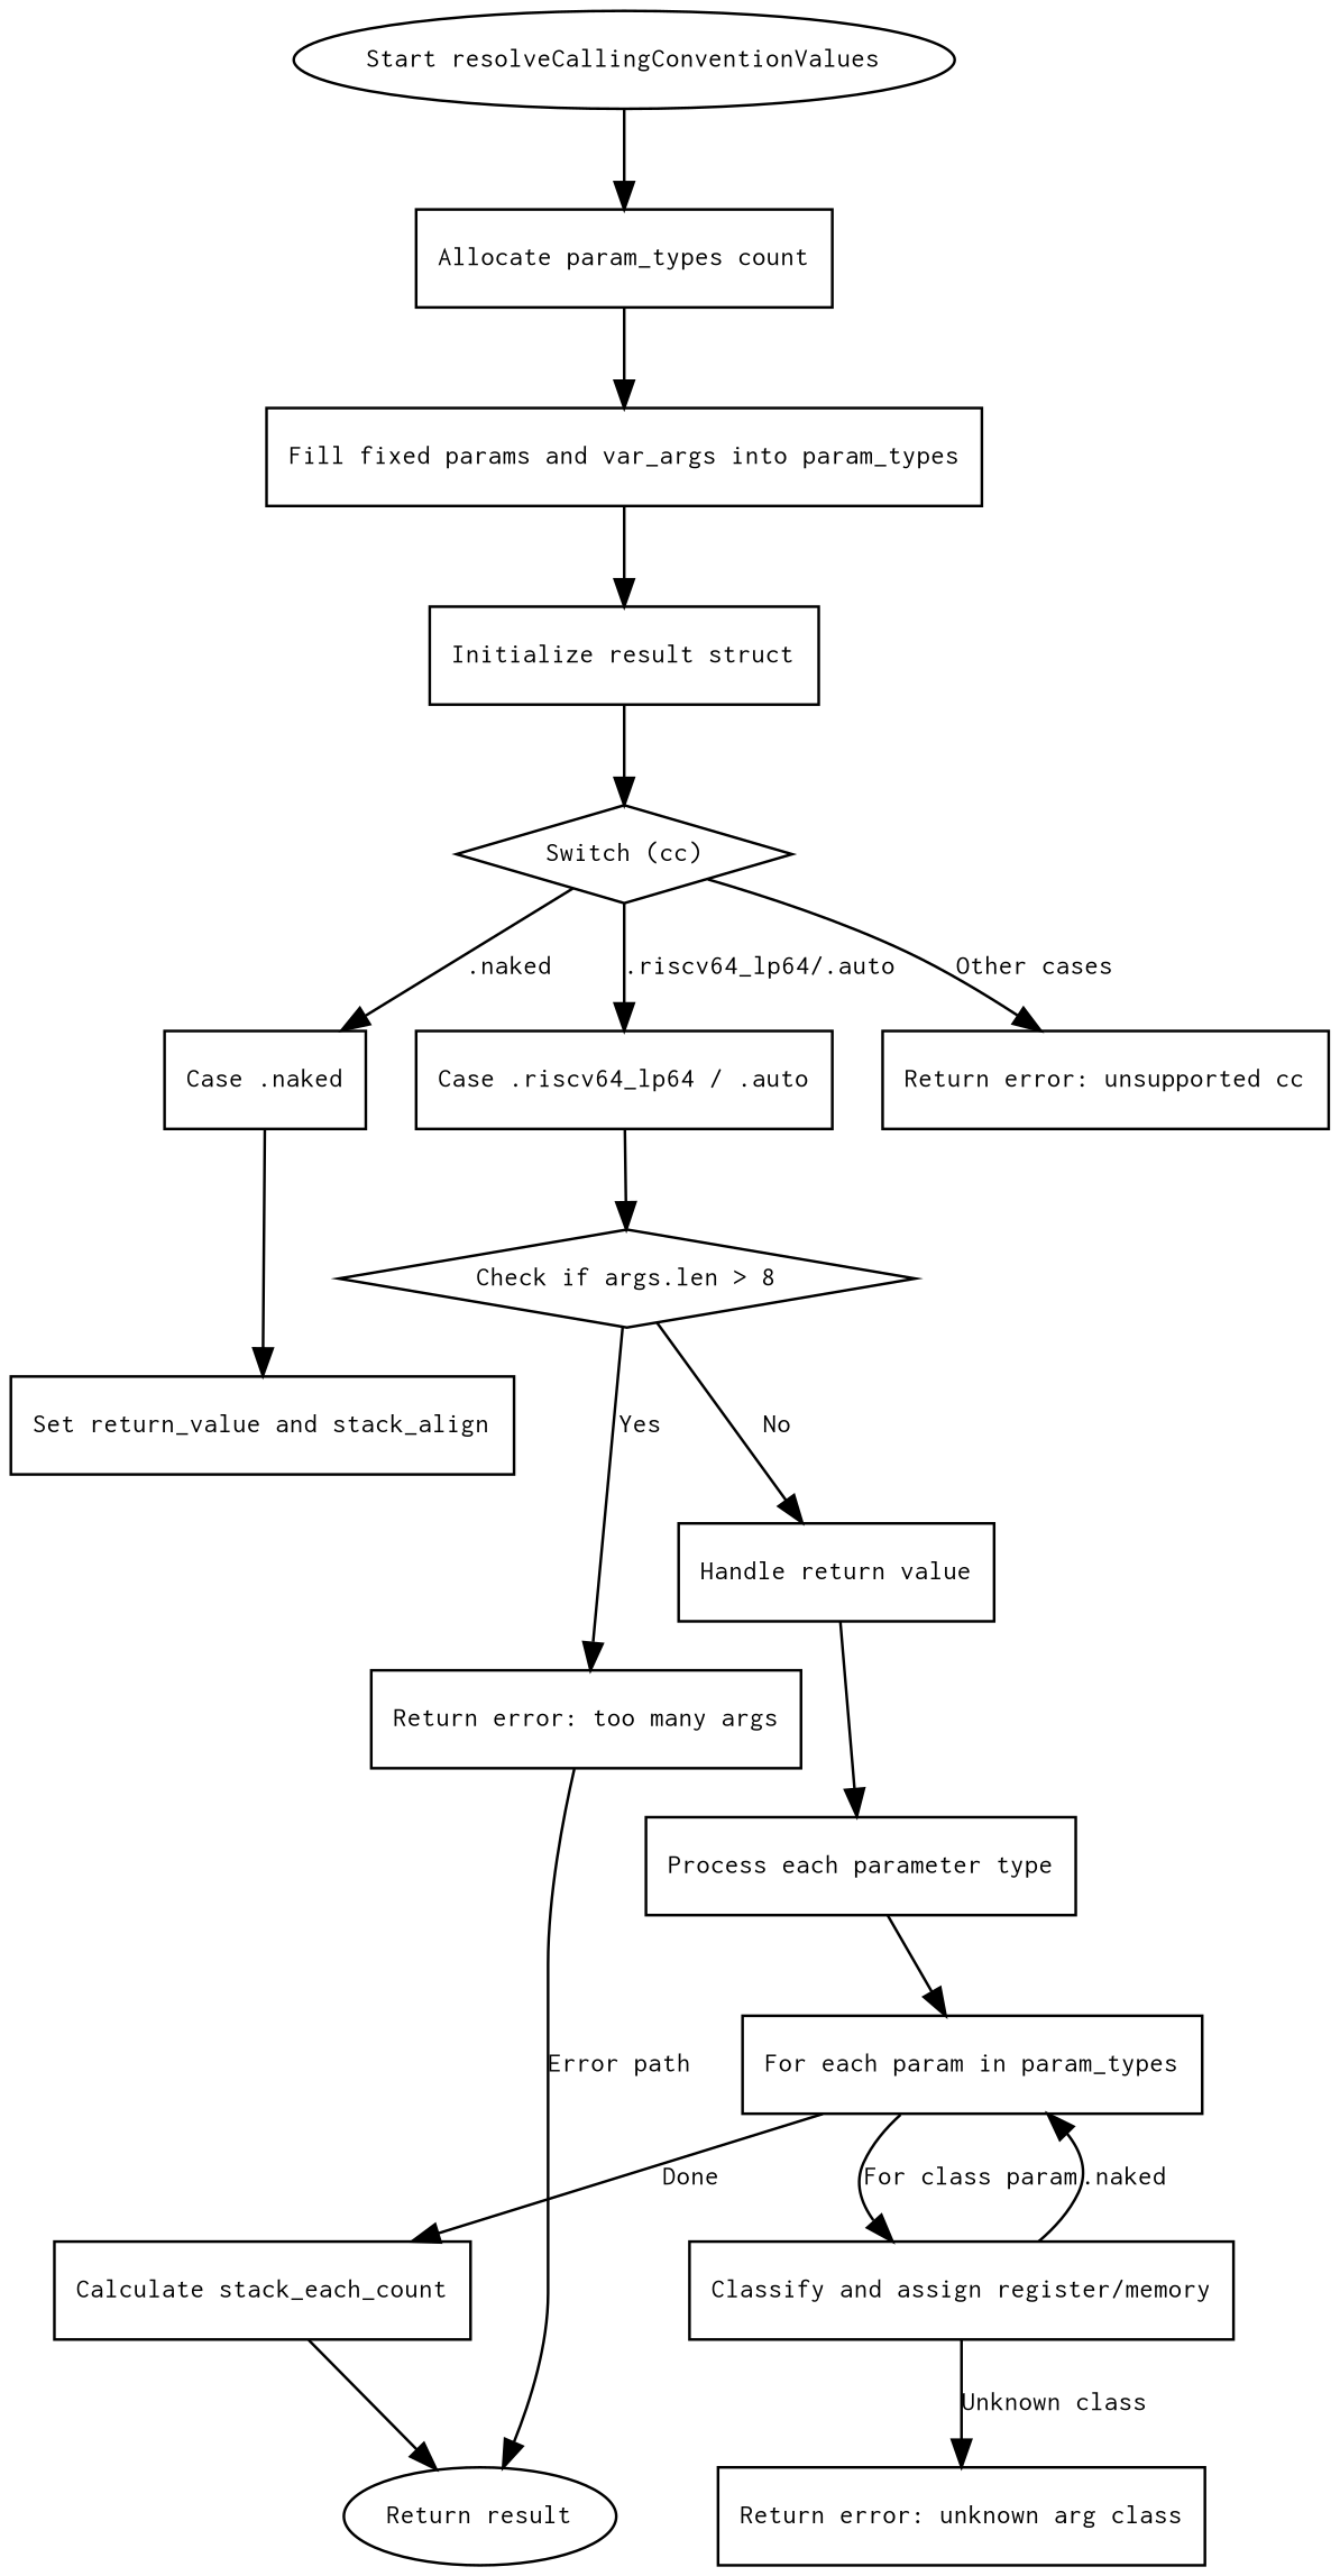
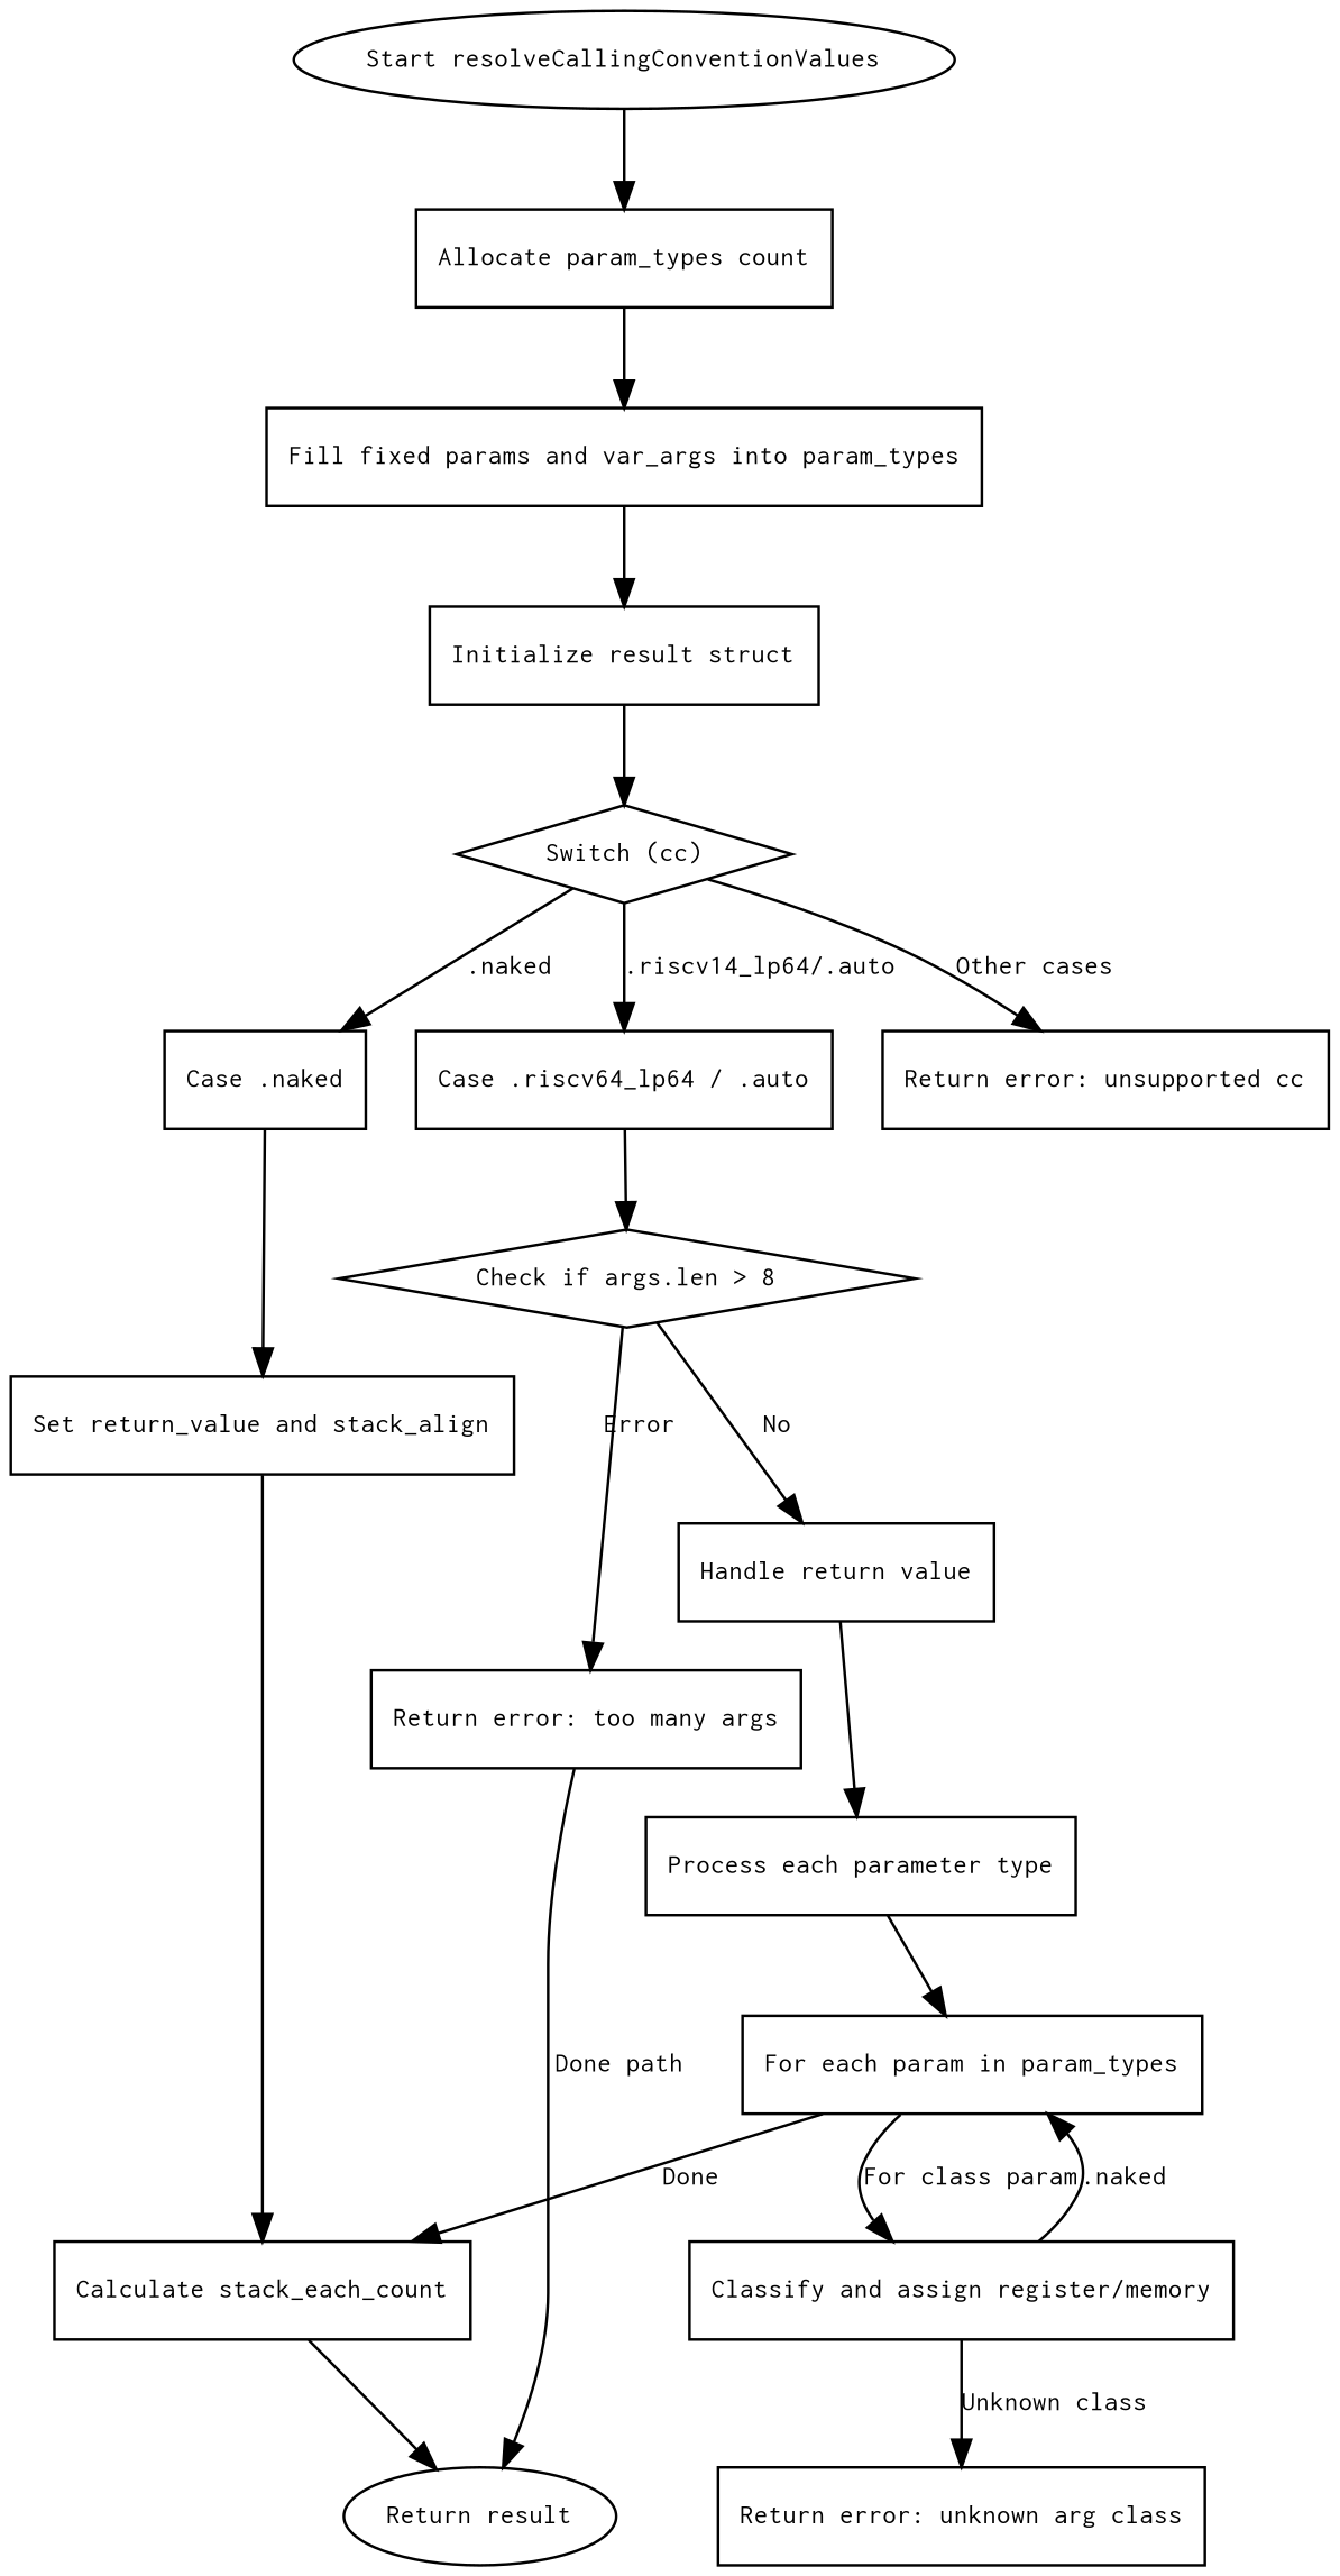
  digraph {
    node [fontname=Courier fontsize=10 shape=rectangle]
    edge [fontname=Courier fontsize=10]
    n1 [label="Start resolveCallingConventionValues" shape=ellipse]
    n2 [label="Allocate param_types count"]
    n3 [label="Fill fixed params and var_args into param_types"]
    n4 [label="Initialize result struct"]
    n5 [label="Switch (cc)" shape=diamond]
    n6 [label="Case .naked"]
    n7 [label="Case .riscv64_lp64 / .auto"]
    n8 [label="Return error: unsupported cc"]
    n9 [label="Set return_value and stack_align"]
    n10 [label="Check if args.len > 8" shape=diamond]
    n11 [label="Calculate stack_each_count"]
    n12 [label="Return result" shape=ellipse]
    n13 [label="Return error: too many args"]
    n14 [label="Handle return value"]
    n15 [label="Process each parameter type"]
    n16 [label="For each param in param_types" shape=box]
    n17 [label="Classify and assign register/memory"]
    n18 [label="Return error: unknown arg class"]
    n1 -> n2
    n2 -> n3
    n3 -> n4
    n4 -> n5
    n5 -> n6 [label=".naked"]
-   n5 -> n7 [label=".riscv64_lp64/.auto"]
+   n5 -> n7 [label=".riscv14_lp64/.auto"]
    n5 -> n8 [label="Other cases"]
    n6 -> n9
    n7 -> n10
-   n10 -> n13 [label=Yes]
+   n9 -> n11
+   n10 -> n13 [label=Error]
    n10 -> n14 [label=No]
    n11 -> n12
-   n13 -> n12 [label="Error path"]
+   n13 -> n12 [label="Done path"]
    n14 -> n15
    n15 -> n16
    n16 -> n11 [label=Done]
    n16 -> n17 [label="For class param"]
    n17 -> n16 [label=".naked"]
    n17 -> n18 [label="Unknown class"]
  }
